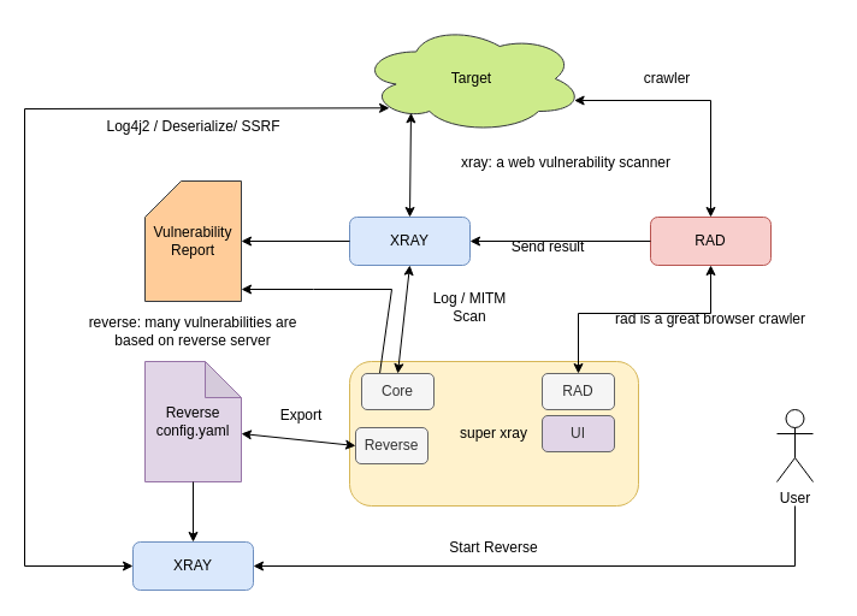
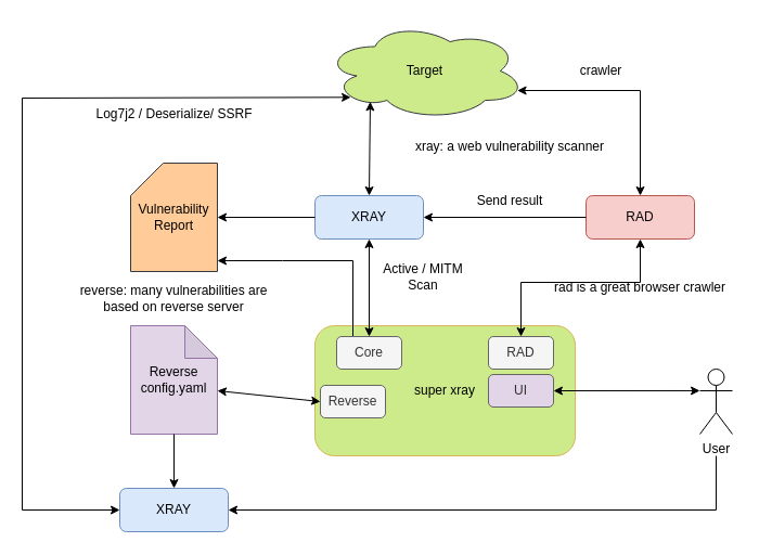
  <mxCell id="0" />
  <mxCell id="1" parent="0" />
  <mxCell id="2" value="XRAY" style="rounded=1;whiteSpace=wrap;html=1;fillColor=#dae8fc;strokeColor=#6c8ebf;" vertex="1" parent="1"><mxGeometry x="290" y="180" width="100" height="40" as="geometry" /></mxCell>
- <mxCell id="3" value="super xray" style="rounded=1;whiteSpace=wrap;html=1;fillColor=#fff2cc;strokeColor=#d6b656;" vertex="1" parent="1"><mxGeometry x="290" y="300" width="240" height="120" as="geometry" /></mxCell>
+ <mxCell id="3" value="super xray" style="rounded=1;whiteSpace=wrap;html=1;fillColor=#cdeb8b;strokeColor=#d6b656;" vertex="1" parent="1"><mxGeometry x="290" y="300" width="240" height="120" as="geometry" /></mxCell>
  <mxCell id="4" value="RAD" style="rounded=1;whiteSpace=wrap;html=1;fillColor=#f8cecc;strokeColor=#b85450;" vertex="1" parent="1"><mxGeometry x="540" y="180" width="100" height="40" as="geometry" /></mxCell>
  <mxCell id="5" value="User" style="shape=umlActor;verticalLabelPosition=bottom;verticalAlign=top;html=1;outlineConnect=0;" vertex="1" parent="1"><mxGeometry x="645" y="340" width="30" height="60" as="geometry" /></mxCell>
+ <mxCell id="6" value="" style="endArrow=classic;startArrow=classic;html=1;rounded=0;entryX=0;entryY=0.333;entryDx=0;entryDy=0;entryPerimeter=0;" edge="1" parent="1" source="22" target="5"><mxGeometry width="50" height="50" relative="1" as="geometry"><mxPoint x="560" y="380" as="sourcePoint" /><mxPoint x="610" y="330" as="targetPoint" /></mxGeometry></mxCell>
  <mxCell id="7" value="" style="endArrow=classic;startArrow=classic;html=1;rounded=0;exitX=0.5;exitY=0;exitDx=0;exitDy=0;entryX=0.5;entryY=1;entryDx=0;entryDy=0;" edge="1" parent="1" source="31" target="2"><mxGeometry width="50" height="50" relative="1" as="geometry"><mxPoint x="320" y="150" as="sourcePoint" /><mxPoint x="370" as="targetPoint" y="100" /></mxGeometry></mxCell>
  <mxCell id="8" value="" style="endArrow=classic;startArrow=classic;html=1;rounded=0;entryX=0.5;entryY=1;entryDx=0;entryDy=0;" edge="1" parent="1" source="20" target="4"><mxGeometry width="50" height="50" relative="1" as="geometry"><mxPoint x="570" y="260" as="sourcePoint" /><mxPoint x="620" y="210" as="targetPoint" /><Array as="points"><mxPoint x="480" y="260" /><mxPoint x="590" y="260" /></Array></mxGeometry></mxCell>
  <mxCell id="9" value="Reverse&lt;br&gt;config.yaml" style="shape=note;whiteSpace=wrap;html=1;backgroundOutline=1;darkOpacity=0.05;fillColor=#e1d5e7;strokeColor=#9673a6;" vertex="1" parent="1"><mxGeometry x="120" y="300" width="80" height="100" as="geometry" /></mxCell>
  <mxCell id="10" value="" style="endArrow=classic;startArrow=classic;html=1;rounded=0;entryX=0;entryY=0.5;entryDx=0;entryDy=0;" edge="1" parent="1" target="21"><mxGeometry width="50" height="50" relative="1" as="geometry"><mxPoint x="200" y="360" as="sourcePoint" /><mxPoint x="280" y="280" as="targetPoint" /></mxGeometry></mxCell>
  <mxCell id="11" value="XRAY" style="rounded=1;whiteSpace=wrap;html=1;fillColor=#dae8fc;strokeColor=#6c8ebf;" vertex="1" parent="1"><mxGeometry x="110" y="450" width="100" height="40" as="geometry" /></mxCell>
- <mxCell id="12" value="Start Reverse" style="text;html=1;strokeColor=none;fillColor=none;align=center;verticalAlign=middle;whiteSpace=wrap;rounded=0;" vertex="1" parent="1"><mxGeometry x="360" y="440" width="100" height="30" as="geometry" /></mxCell>
  <mxCell id="13" value="" style="endArrow=classic;html=1;rounded=0;exitX=0.5;exitY=1;exitDx=0;exitDy=0;exitPerimeter=0;entryX=0.5;entryY=0;entryDx=0;entryDy=0;" edge="1" parent="1" source="9" target="11"><mxGeometry width="50" height="50" relative="1" as="geometry"><mxPoint x="220" y="450" as="sourcePoint" /><mxPoint x="270" y="400" as="targetPoint" /></mxGeometry></mxCell>
  <mxCell id="14" value="" style="endArrow=classic;html=1;rounded=0;entryX=1;entryY=0.5;entryDx=0;entryDy=0;" edge="1" parent="1" target="11"><mxGeometry width="50" height="50" relative="1" as="geometry"><mxPoint x="660" y="420" as="sourcePoint" /><mxPoint x="690" y="470" as="targetPoint" /><Array as="points"><mxPoint x="660" y="470" /></Array></mxGeometry></mxCell>
  <mxCell id="15" value="Target" style="ellipse;shape=cloud;whiteSpace=wrap;html=1;fillColor=#cdeb8b;strokeColor=#36393d;" vertex="1" parent="1"><mxGeometry x="299" y="20" width="185" height="90" as="geometry" /></mxCell>
  <mxCell id="16" value="" style="endArrow=classic;startArrow=classic;html=1;rounded=0;exitX=0.5;exitY=0;exitDx=0;exitDy=0;entryX=0.96;entryY=0.7;entryDx=0;entryDy=0;entryPerimeter=0;" edge="1" parent="1" source="4" target="15"><mxGeometry width="50" height="50" relative="1" as="geometry"><mxPoint x="630" y="130" as="sourcePoint" /><mxPoint x="680" y="80" as="targetPoint" /><Array as="points"><mxPoint x="590" y="83" /></Array></mxGeometry></mxCell>
  <mxCell id="17" value="" style="endArrow=classic;startArrow=classic;html=1;rounded=0;exitX=0.5;exitY=0;exitDx=0;exitDy=0;entryX=0.227;entryY=0.815;entryDx=0;entryDy=0;entryPerimeter=0;" edge="1" parent="1" source="2" target="15"><mxGeometry width="50" height="50" relative="1" as="geometry"><mxPoint x="280" y="140" as="sourcePoint" /><mxPoint x="340" as="targetPoint" y="100" /></mxGeometry></mxCell>
  <mxCell id="18" value="&lt;span style=&quot;text-align: left;&quot;&gt;crawler&lt;/span&gt;" style="text;html=1;strokeColor=none;fillColor=none;align=center;verticalAlign=middle;whiteSpace=wrap;rounded=0;" vertex="1" parent="1"><mxGeometry x="524" y="50" width="60" height="30" as="geometry" /></mxCell>
  <mxCell id="19" value="" style="endArrow=classic;startArrow=classic;html=1;rounded=0;entryX=0;entryY=0.5;entryDx=0;entryDy=0;exitX=0.13;exitY=0.77;exitDx=0;exitDy=0;exitPerimeter=0;" edge="1" parent="1" source="15" target="11"><mxGeometry width="50" height="50" relative="1" as="geometry"><mxPoint x="260" y="40" as="sourcePoint" /><mxPoint x="80" y="420" as="targetPoint" /><Array as="points"><mxPoint x="20" y="90" /><mxPoint x="20" y="470" /></Array></mxGeometry></mxCell>
  <mxCell id="20" value="RAD" style="rounded=1;whiteSpace=wrap;html=1;fillColor=#f5f5f5;strokeColor=#666666;fontColor=#333333;" vertex="1" parent="1"><mxGeometry x="450" y="310" width="60" height="30" as="geometry" /></mxCell>
  <mxCell id="21" value="Reverse" style="rounded=1;whiteSpace=wrap;html=1;fillColor=#f5f5f5;strokeColor=#666666;fontColor=#333333;" vertex="1" parent="1"><mxGeometry x="295" y="355" width="60" height="30" as="geometry" /></mxCell>
  <mxCell id="22" value="UI" style="rounded=1;whiteSpace=wrap;html=1;fillColor=#e1d5e7;strokeColor=#666666;fontColor=#333333;" vertex="1" parent="1"><mxGeometry x="450" y="345" width="60" height="30" as="geometry" /></mxCell>
  <mxCell id="23" value="&lt;span style=&quot;text-align: left;&quot;&gt;xray: a web vulnerability scanner&lt;/span&gt;" style="text;html=1;strokeColor=none;fillColor=none;align=center;verticalAlign=middle;whiteSpace=wrap;rounded=0;" vertex="1" parent="1"><mxGeometry x="370" y="120" width="200" height="30" as="geometry" /></mxCell>
  <mxCell id="24" value="&lt;span style=&quot;text-align: left;&quot;&gt;rad is a great browser crawler&lt;/span&gt;" style="text;html=1;strokeColor=none;fillColor=none;align=center;verticalAlign=middle;whiteSpace=wrap;rounded=0;" vertex="1" parent="1"><mxGeometry x="490" y="250" width="200" height="30" as="geometry" /></mxCell>
  <mxCell id="25" value="&lt;span style=&quot;text-align: left;&quot;&gt;reverse: many vulnerabilities are based on reverse server&lt;/span&gt;" style="text;html=1;strokeColor=none;fillColor=none;align=center;verticalAlign=middle;whiteSpace=wrap;rounded=0;" vertex="1" parent="1"><mxGeometry x="60" y="260" width="200" height="30" as="geometry" /></mxCell>
- <mxCell id="26" value="Log4j2 / Deserialize/ SSRF" style="text;html=1;strokeColor=none;fillColor=none;align=center;verticalAlign=middle;whiteSpace=wrap;rounded=0;" vertex="1" parent="1"><mxGeometry x="77.5" y="90" width="165" height="30" as="geometry" /></mxCell>
- <mxCell id="27" value="Export" style="text;html=1;strokeColor=none;fillColor=none;align=center;verticalAlign=middle;whiteSpace=wrap;rounded=0;" vertex="1" parent="1"><mxGeometry x="220" y="330" width="60" height="30" as="geometry" /></mxCell>
+ <mxCell id="26" value="Log7j2 / Deserialize/ SSRF" style="text;html=1;strokeColor=none;fillColor=none;align=center;verticalAlign=middle;whiteSpace=wrap;rounded=0;" vertex="1" parent="1"><mxGeometry x="77.5" y="90" width="165" height="30" as="geometry" /></mxCell>
  <mxCell id="28" value="Vulnerability&lt;br&gt;Report" style="shape=card;whiteSpace=wrap;html=1;fillColor=#ffcc99;strokeColor=#36393d;" vertex="1" parent="1"><mxGeometry x="120" y="150" width="80" height="100" as="geometry" /></mxCell>
  <mxCell id="29" value="" style="endArrow=classic;html=1;rounded=0;exitX=0;exitY=0.5;exitDx=0;exitDy=0;" edge="1" parent="1" source="2" target="28"><mxGeometry width="50" height="50" relative="1" as="geometry"><mxPoint x="260" y="180" as="sourcePoint" /><mxPoint x="310" y="130" as="targetPoint" /></mxGeometry></mxCell>
  <mxCell id="30" value="" style="endArrow=classic;html=1;rounded=0;exitX=0.25;exitY=0;exitDx=0;exitDy=0;" edge="1" parent="1" source="31"><mxGeometry width="50" height="50" relative="1" as="geometry"><mxPoint x="240" y="270" as="sourcePoint" /><mxPoint x="200" y="240" as="targetPoint" /><Array as="points"><mxPoint x="325" y="240" /><mxPoint x="260" y="240" /></Array></mxGeometry></mxCell>
- <mxCell id="31" value="Core" style="rounded=1;whiteSpace=wrap;html=1;fillColor=#f5f5f5;strokeColor=#666666;fontColor=#333333;" vertex="1" parent="1"><mxGeometry x="300" y="310" width="60" height="30" as="geometry" /></mxCell>
+ <mxCell id="31" value="Core" style="rounded=1;whiteSpace=wrap;html=1;fillColor=#f5f5f5;strokeColor=#666666;fontColor=#333333;" vertex="1" parent="1"><mxGeometry x="310" y="310" width="60" height="30" as="geometry" /></mxCell>
  <mxCell id="32" value="" style="endArrow=classic;html=1;rounded=0;exitX=0;exitY=0.5;exitDx=0;exitDy=0;entryX=1;entryY=0.5;entryDx=0;entryDy=0;" edge="1" parent="1" source="4" target="2"><mxGeometry width="50" height="50" relative="1" as="geometry"><mxPoint x="450" y="200" as="sourcePoint" /><mxPoint x="500" y="150" as="targetPoint" /></mxGeometry></mxCell>
- <mxCell id="33" value="Send result" style="text;html=1;strokeColor=none;fillColor=none;align=center;verticalAlign=middle;whiteSpace=wrap;rounded=0;" vertex="1" parent="1"><mxGeometry x="415" y="190" width="80" height="30" as="geometry" /></mxCell>
- <mxCell id="34" value="Log / MITM Scan" style="text;html=1;strokeColor=none;fillColor=none;align=center;verticalAlign=middle;whiteSpace=wrap;rounded=0;" vertex="1" parent="1"><mxGeometry x="350" y="240" width="80" height="30" as="geometry" /></mxCell>
+ <mxCell id="33" value="Send result" style="text;html=1;strokeColor=none;fillColor=none;align=center;verticalAlign=middle;whiteSpace=wrap;rounded=0;" vertex="1" parent="1"><mxGeometry x="430" y="170" width="80" height="30" as="geometry" /></mxCell>
+ <mxCell id="34" value="Active / MITM Scan" style="text;html=1;strokeColor=none;fillColor=none;align=center;verticalAlign=middle;whiteSpace=wrap;rounded=0;" vertex="1" parent="1"><mxGeometry x="350" y="240" width="80" height="30" as="geometry" /></mxCell>
